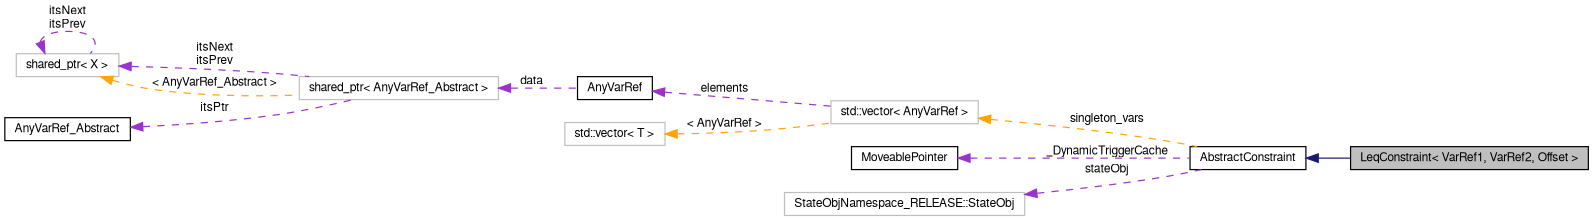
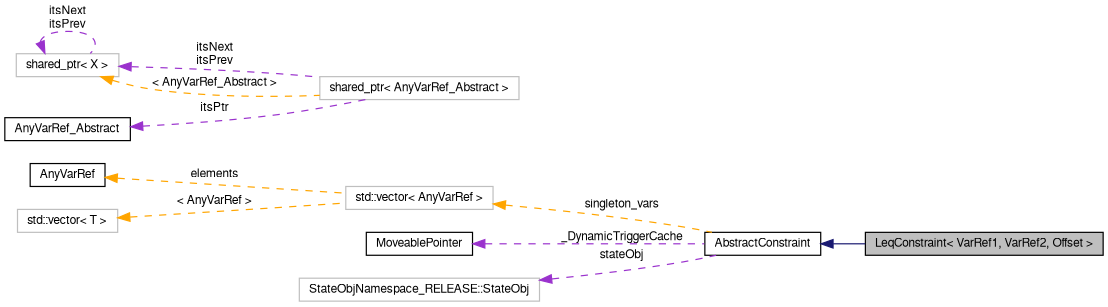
  digraph {
    rankdir=LR
    node [color=black fillcolor=white fontname=FreeSans fontsize=10 shape=record style=filled]
    edge [color=darkorchid3 dir=back fontname=FreeSans fontsize=10 labelfontname=FreeSans labelfontsize=10 style=dashed]
    n1 [fillcolor=grey75 fontcolor=black height=0.2 label="LeqConstraint\< VarRef1, VarRef2, Offset \>" width=0.4]
    n2 [height=0.2 label=AbstractConstraint width=0.4]
    n3 [color=grey75 height=0.2 label="std::vector\< AnyVarRef \>" width=0.4]
    n4 [height=0.2 label=AnyVarRef width=0.4]
    n5 [color=grey75 height=0.2 label="shared_ptr\< AnyVarRef_Abstract \>" width=0.4]
    n6 [color=grey75 height=0.2 label="shared_ptr\< X \>" width=0.4]
    n7 [height=0.2 label=AnyVarRef_Abstract width=0.4]
    n8 [color=grey75 height=0.2 label="std::vector\< T \>" width=0.4]
    n9 [height=0.2 label=MoveablePointer width=0.4]
    n10 [color=grey75 height=0.2 label="StateObjNamespace_RELEASE::StateObj" width=0.4]
    n2 -> n1 [color=midnightblue style=solid]
    n3 -> n2 [color=orange label=singleton_vars]
-   n4 -> n3 [label=elements]
-   n5 -> n4 [label=data]
+   n4 -> n3 [color=orange label=elements]
    n6 -> n5 [label="itsNext\nitsPrev"]
    n6 -> n5 [color=orange label="\< AnyVarRef_Abstract \>"]
    n6 -> n6 [label="itsNext\nitsPrev"]
    n7 -> n5 [label=itsPtr]
    n8 -> n3 [color=orange label="\< AnyVarRef \>"]
    n9 -> n2 [label=_DynamicTriggerCache]
    n10 -> n2 [label=stateObj]
  }
